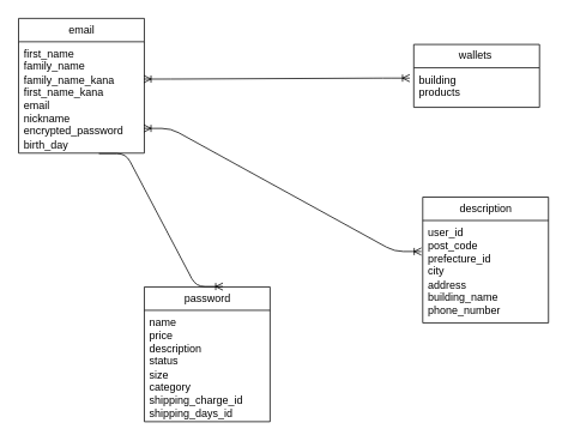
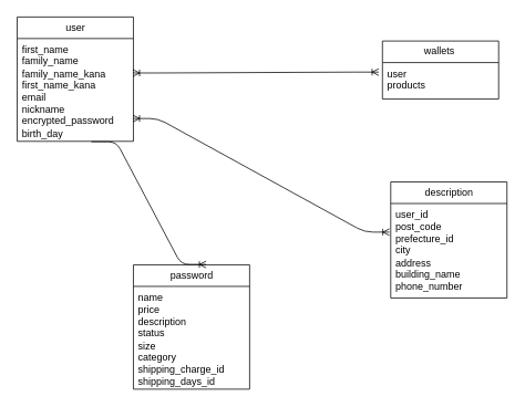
  <mxCell id="0" />
  <mxCell id="1" parent="0" />
- <mxCell id="2" value="email" style="swimlane;fontStyle=0;childLayout=stackLayout;horizontal=1;startSize=26;fillColor=none;horizontalStack=0;resizeParent=1;resizeParentMax=0;resizeLast=0;collapsible=1;marginBottom=0;html=1;" parent="1" vertex="1"><mxGeometry x="20" y="20" width="140" height="150" as="geometry" /></mxCell>
+ <mxCell id="2" value="user" style="swimlane;fontStyle=0;childLayout=stackLayout;horizontal=1;startSize=26;fillColor=none;horizontalStack=0;resizeParent=1;resizeParentMax=0;resizeLast=0;collapsible=1;marginBottom=0;html=1;" parent="1" vertex="1"><mxGeometry x="20" y="20" width="140" height="150" as="geometry" /></mxCell>
  <mxCell id="3" value="first_name&lt;br&gt;family_name&lt;br&gt;family_name_kana&lt;br&gt;first_name_kana&lt;br&gt;email&lt;br&gt;nickname&lt;br&gt;encrypted_password&lt;br&gt;birth_day" style="text;strokeColor=none;fillColor=none;align=left;verticalAlign=top;spacingLeft=4;spacingRight=4;overflow=hidden;rotatable=0;points=[[0,0.5],[1,0.5]];portConstraint=eastwest;whiteSpace=wrap;html=1;" parent="2" vertex="1"><mxGeometry y="26" width="140" height="124" as="geometry" /></mxCell>
  <mxCell id="4" value="description" style="swimlane;fontStyle=0;childLayout=stackLayout;horizontal=1;startSize=26;fillColor=none;horizontalStack=0;resizeParent=1;resizeParentMax=0;resizeLast=0;collapsible=1;marginBottom=0;html=1;" parent="1" vertex="1"><mxGeometry x="470" y="219" width="140" height="140" as="geometry" /></mxCell>
  <mxCell id="5" value="user_id&lt;br&gt;post_code&lt;br&gt;prefecture_id&lt;br&gt;city&lt;br&gt;address&lt;br&gt;building_name&lt;br&gt;phone_number" style="text;strokeColor=none;fillColor=none;align=left;verticalAlign=top;spacingLeft=4;spacingRight=4;overflow=hidden;rotatable=0;points=[[0,0.5],[1,0.5]];portConstraint=eastwest;whiteSpace=wrap;html=1;" parent="4" vertex="1"><mxGeometry y="26" width="140" height="114" as="geometry" /></mxCell>
  <mxCell id="6" value="wallets&amp;nbsp;&lt;br&gt;" style="swimlane;fontStyle=0;childLayout=stackLayout;horizontal=1;startSize=26;fillColor=none;horizontalStack=0;resizeParent=1;resizeParentMax=0;resizeLast=0;collapsible=1;marginBottom=0;html=1;" parent="1" vertex="1"><mxGeometry x="460" y="49" width="140" height="70" as="geometry" /></mxCell>
- <mxCell id="7" value="building&lt;br&gt;products" style="text;strokeColor=none;fillColor=none;align=left;verticalAlign=top;spacingLeft=4;spacingRight=4;overflow=hidden;rotatable=0;points=[[0,0.5],[1,0.5]];portConstraint=eastwest;whiteSpace=wrap;html=1;" parent="6" vertex="1"><mxGeometry y="26" width="140" height="44" as="geometry" /></mxCell>
+ <mxCell id="7" value="user&lt;br&gt;products" style="text;strokeColor=none;fillColor=none;align=left;verticalAlign=top;spacingLeft=4;spacingRight=4;overflow=hidden;rotatable=0;points=[[0,0.5],[1,0.5]];portConstraint=eastwest;whiteSpace=wrap;html=1;" parent="6" vertex="1"><mxGeometry y="26" width="140" height="44" as="geometry" /></mxCell>
  <mxCell id="8" value="password" style="swimlane;fontStyle=0;childLayout=stackLayout;horizontal=1;startSize=26;fillColor=none;horizontalStack=0;resizeParent=1;resizeParentMax=0;resizeLast=0;collapsible=1;marginBottom=0;html=1;" parent="1" vertex="1"><mxGeometry x="160" y="319" width="140" height="150" as="geometry" /></mxCell>
  <mxCell id="9" value="name&lt;br&gt;price&amp;nbsp;&lt;br&gt;description&lt;br&gt;status&amp;nbsp;&lt;br&gt;size&lt;br&gt;category&lt;br&gt;shipping_charge_id&amp;nbsp;&lt;br&gt;shipping_days_id" style="text;strokeColor=none;fillColor=none;align=left;verticalAlign=top;spacingLeft=4;spacingRight=4;overflow=hidden;rotatable=0;points=[[0,0.5],[1,0.5]];portConstraint=eastwest;whiteSpace=wrap;html=1;" parent="8" vertex="1"><mxGeometry y="26" width="140" height="124" as="geometry" /></mxCell>
  <mxCell id="10" value="" style="edgeStyle=entityRelationEdgeStyle;fontSize=12;html=1;endArrow=ERoneToMany;entryX=0.625;entryY=-0.003;entryDx=0;entryDy=0;entryPerimeter=0;exitX=0.639;exitY=1.004;exitDx=0;exitDy=0;exitPerimeter=0;" edge="1" parent="1" source="3" target="8"><mxGeometry width="100" height="100" relative="1" as="geometry"><mxPoint x="160" y="369" as="sourcePoint" /><mxPoint x="260" y="269" as="targetPoint" /></mxGeometry></mxCell>
  <mxCell id="11" value="" style="edgeStyle=entityRelationEdgeStyle;fontSize=12;html=1;endArrow=ERoneToMany;startArrow=ERoneToMany;entryX=-0.011;entryY=0.303;entryDx=0;entryDy=0;entryPerimeter=0;exitX=0.996;exitY=0.778;exitDx=0;exitDy=0;exitPerimeter=0;" edge="1" parent="1" source="3" target="5"><mxGeometry width="100" height="100" relative="1" as="geometry"><mxPoint x="240" y="369" as="sourcePoint" /><mxPoint x="340" y="269" as="targetPoint" /></mxGeometry></mxCell>
  <mxCell id="12" value="" style="edgeStyle=entityRelationEdgeStyle;fontSize=12;html=1;endArrow=ERoneToMany;startArrow=ERoneToMany;entryX=-0.032;entryY=0.261;entryDx=0;entryDy=0;entryPerimeter=0;exitX=0.996;exitY=0.335;exitDx=0;exitDy=0;exitPerimeter=0;" edge="1" parent="1" source="3" target="7"><mxGeometry width="100" height="100" relative="1" as="geometry"><mxPoint x="250" y="369" as="sourcePoint" /><mxPoint x="350" y="269" as="targetPoint" /></mxGeometry></mxCell>
